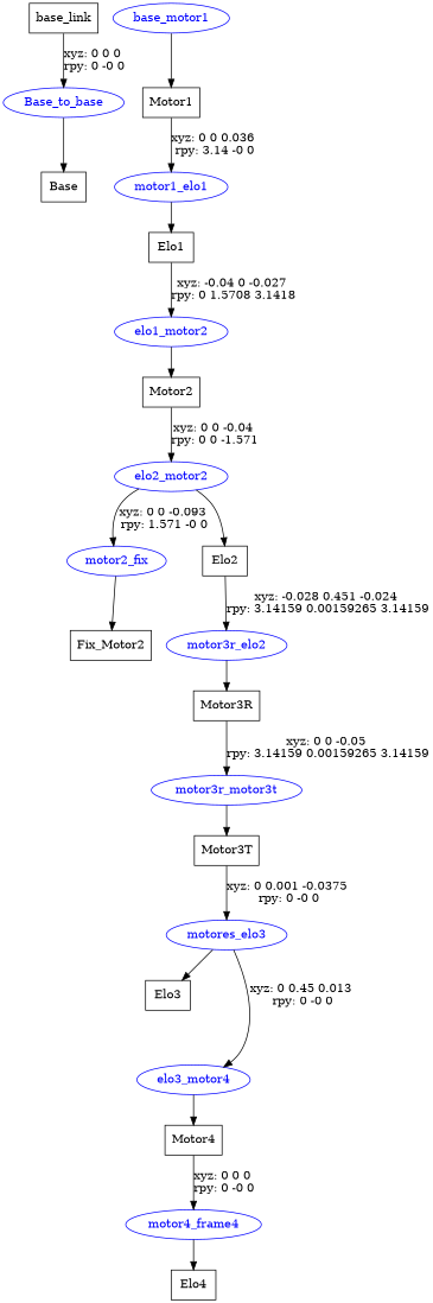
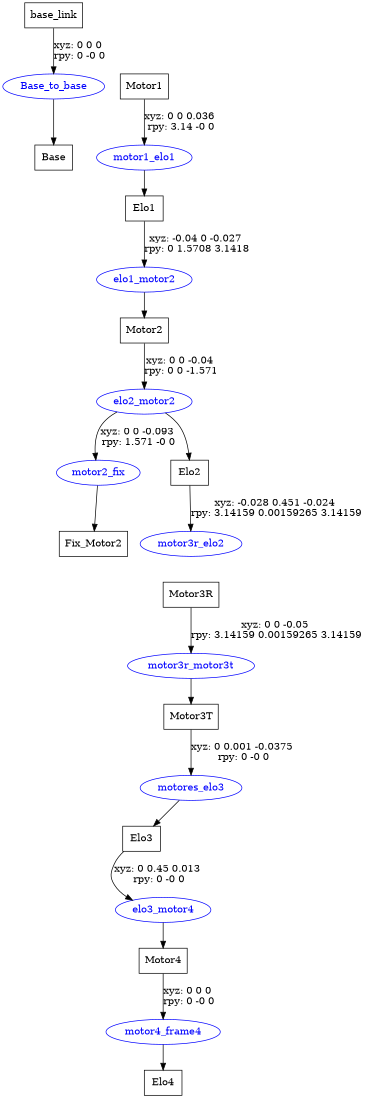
  digraph {
    node [shape=box]
    n1 [label=base_link]
    Base_to_base [color=blue fontcolor=blue shape=ellipse]
    n3 [label=Base]
-   base_motor1 [color=blue fontcolor=blue shape=ellipse]
    n5 [label=Motor1]
    motor1_elo1 [color=blue fontcolor=blue shape=ellipse]
    n7 [label=Elo1]
    elo1_motor2 [color=blue fontcolor=blue shape=ellipse]
    n9 [label=Motor2]
    elo2_motor2 [color=blue fontcolor=blue shape=ellipse]
    motor2_fix [color=blue fontcolor=blue shape=ellipse]
    n12 [label=Elo2]
    n13 [label=Fix_Motor2]
    motor3r_elo2 [color=blue fontcolor=blue shape=ellipse]
    n15 [label=Motor3R]
    motor3r_motor3t [color=blue fontcolor=blue shape=ellipse]
    n17 [label=Motor3T]
    motores_elo3 [color=blue fontcolor=blue shape=ellipse]
    n19 [label=Elo3]
    elo3_motor4 [color=blue fontcolor=blue shape=ellipse]
    n21 [label=Motor4]
    motor4_frame4 [color=blue fontcolor=blue shape=ellipse]
    n23 [label=Elo4]
    n1 -> Base_to_base [label="xyz: 0 0 0 \nrpy: 0 -0 0"]
    Base_to_base -> n3
-   base_motor1 -> n5
    n5 -> motor1_elo1 [label="xyz: 0 0 0.036 \nrpy: 3.14 -0 0"]
    motor1_elo1 -> n7
    n7 -> elo1_motor2 [label="xyz: -0.04 0 -0.027 \nrpy: 0 1.5708 3.1418"]
    elo1_motor2 -> n9
    n9 -> elo2_motor2 [label="xyz: 0 0 -0.04 \nrpy: 0 0 -1.571"]
    elo2_motor2 -> motor2_fix [label="xyz: 0 0 -0.093 \nrpy: 1.571 -0 0"]
    elo2_motor2 -> n12
    motor2_fix -> n13
    n12 -> motor3r_elo2 [label="xyz: -0.028 0.451 -0.024 \nrpy: 3.14159 0.00159265 3.14159"]
-   motor3r_elo2 -> n15
    n15 -> motor3r_motor3t [label="xyz: 0 0 -0.05 \nrpy: 3.14159 0.00159265 3.14159"]
    motor3r_motor3t -> n17
    n17 -> motores_elo3 [label="xyz: 0 0.001 -0.0375 \nrpy: 0 -0 0"]
    motores_elo3 -> n19
-   motores_elo3 -> elo3_motor4 [label="xyz: 0 0.45 0.013 \nrpy: 0 -0 0"]
+   n19 -> elo3_motor4 [label="xyz: 0 0.45 0.013 \nrpy: 0 -0 0"]
    elo3_motor4 -> n21
    n21 -> motor4_frame4 [label="xyz: 0 0 0 \nrpy: 0 -0 0"]
    motor4_frame4 -> n23
  }
